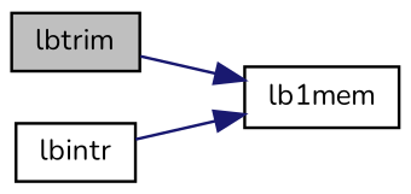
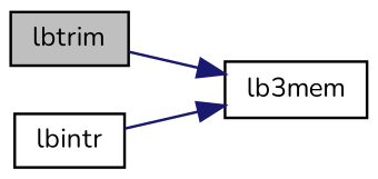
  digraph {
    fontname=Nunito
    rankdir=LR
    node [color=black fillcolor=white fontname=Nunito fontsize=10 shape=record style=filled]
    edge [color=midnightblue fontname=Nunito fontsize=10 labelfontname=Helvetica labelfontsize=10 style=solid]
    n1 [fillcolor=grey75 fontcolor=black height=0.2 label=lbtrim width=0.4]
-   n2 [height=0.2 label=lb1mem width=0.4]
+   n2 [height=0.2 label=lb3mem width=0.4]
    n3 [height=0.2 label=lbintr width=0.4]
    n1 -> n2
    n3 -> n2
  }
